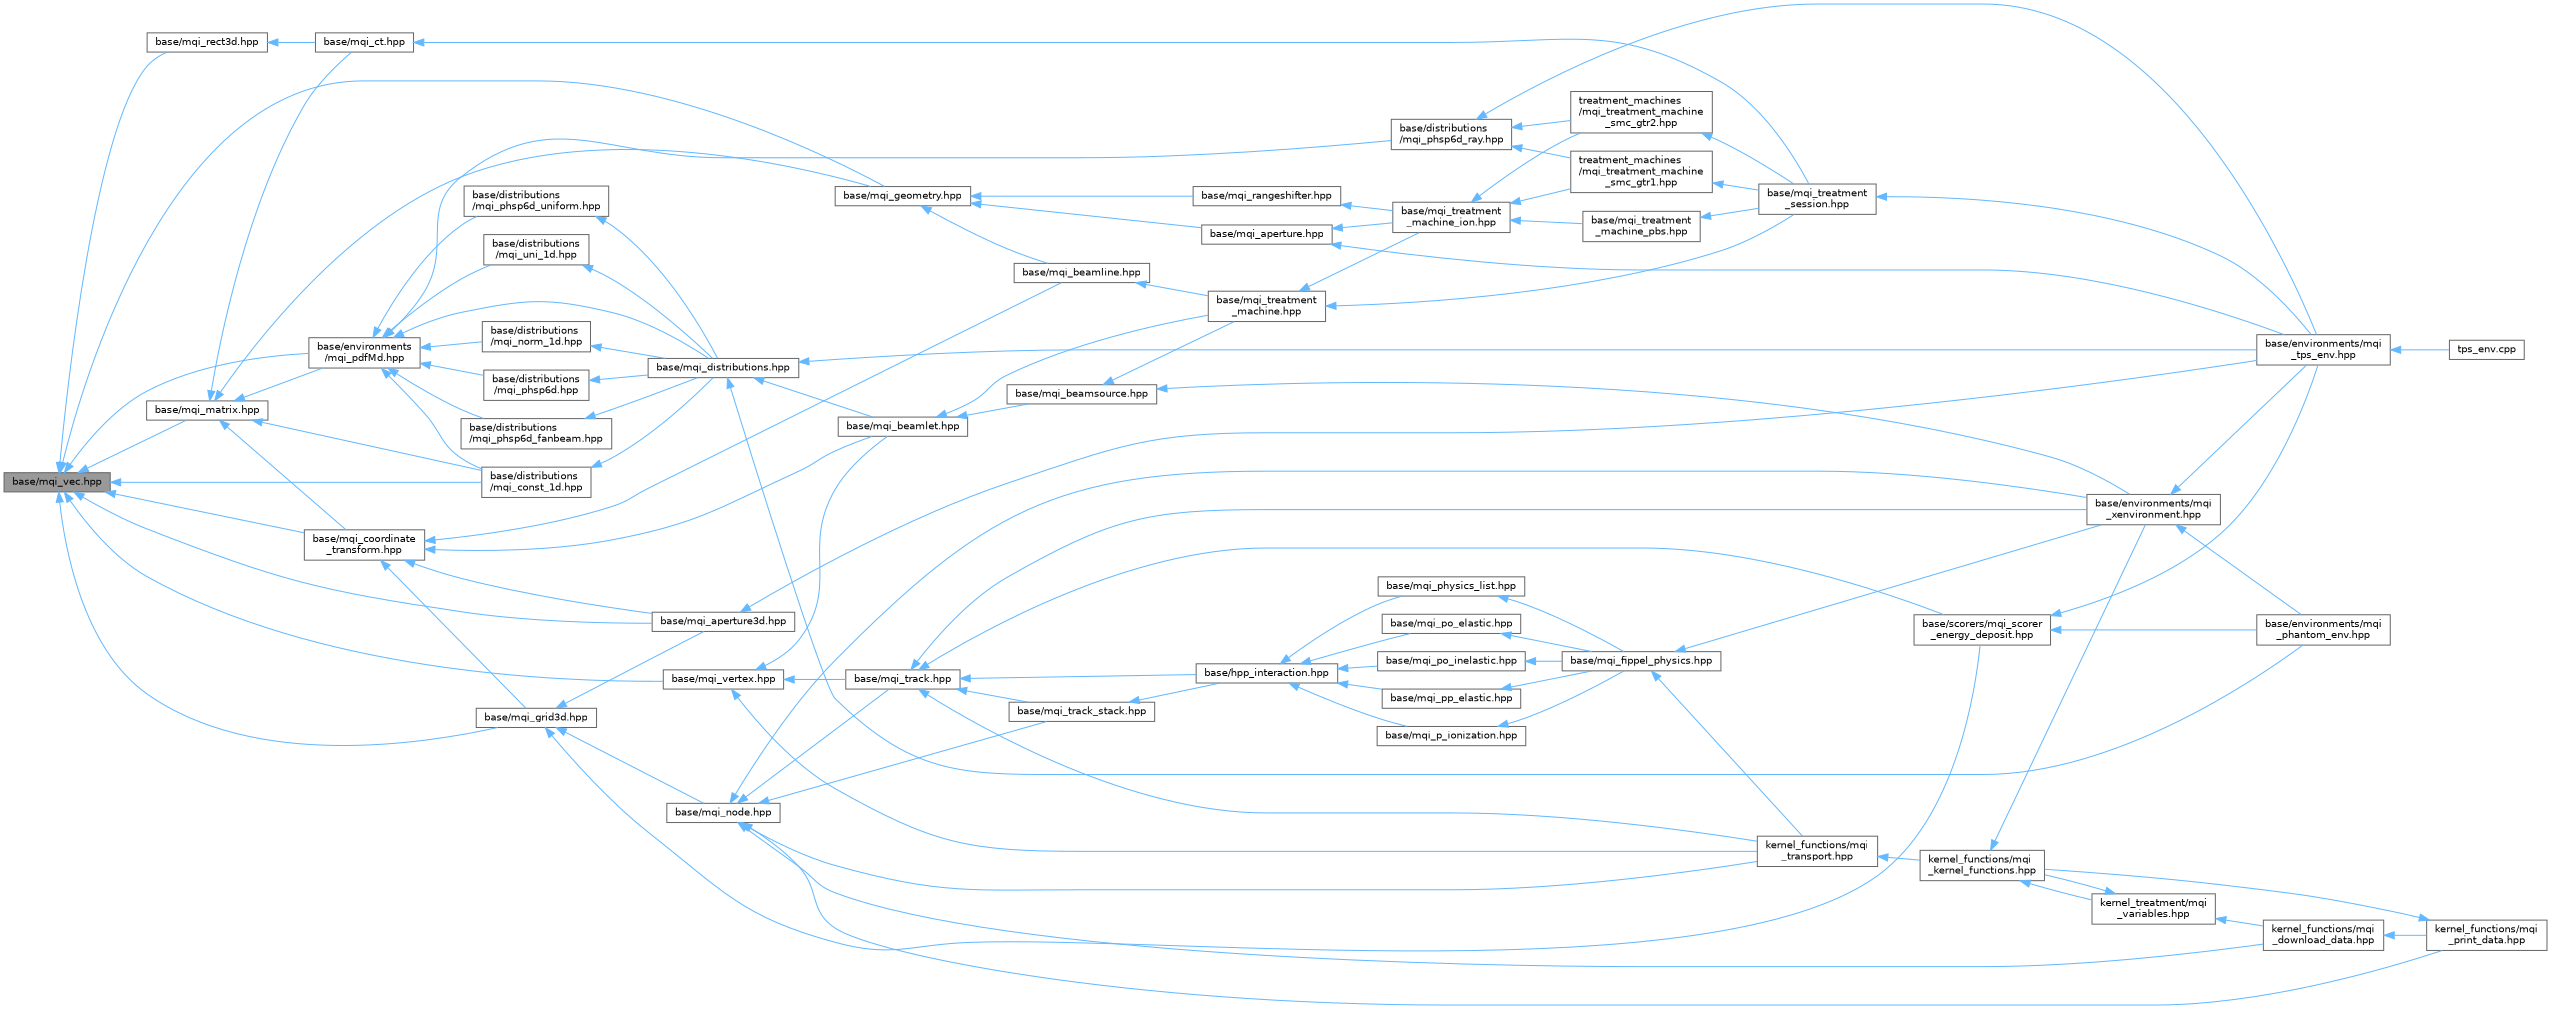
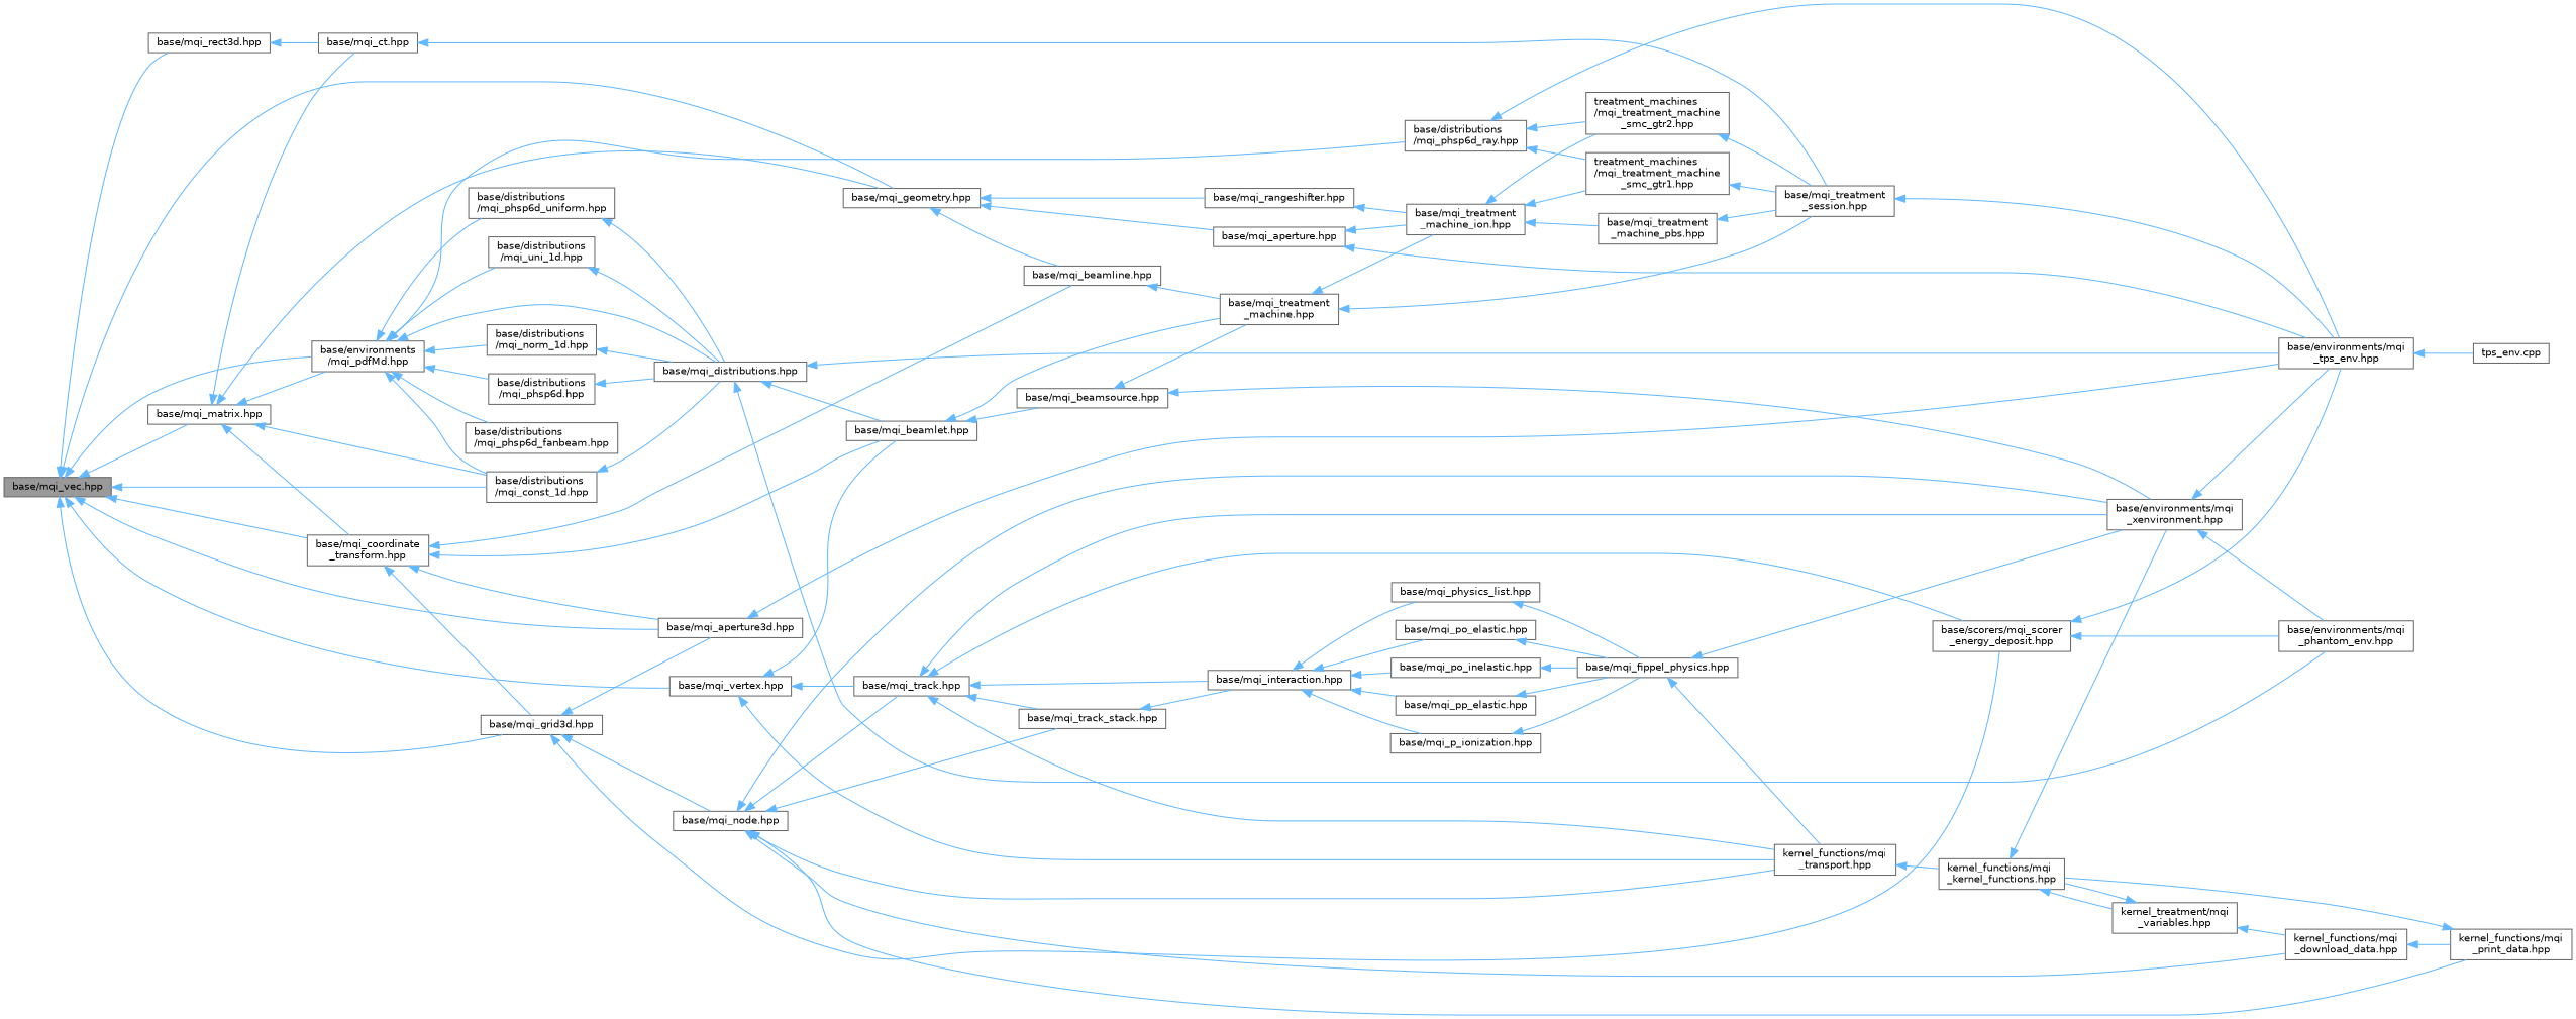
  digraph {
    rankdir=LR
    node [color=grey40 fillcolor=white fontname=Helvetica fontsize=10 shape=box style=filled]
    edge [color=steelblue1 dir=back fontname=Helvetica fontsize=10 labelfontname=Helvetica labelfontsize=10 style=solid]
    n1 [color=gray40 fillcolor=grey60 fontcolor=black height=0.2 label="base/mqi_vec.hpp" width=0.4]
    n2 [height=0.2 label="base/distributions\l/mqi_const_1d.hpp" width=0.4]
    n3 [height=0.2 label="base/environments\l/mqi_pdfMd.hpp" width=0.4]
    n4 [height=0.2 label="base/mqi_aperture3d.hpp" width=0.4]
    n5 [height=0.2 label="base/mqi_coordinate\l_transform.hpp" width=0.4]
    n6 [height=0.2 label="base/mqi_grid3d.hpp" width=0.4]
    n7 [height=0.2 label="base/mqi_geometry.hpp" width=0.4]
    n8 [height=0.2 label="base/mqi_matrix.hpp" width=0.4]
    n9 [height=0.2 label="base/mqi_rect3d.hpp" width=0.4]
    n10 [height=0.2 label="base/mqi_vertex.hpp" width=0.4]
    n11 [height=0.2 label="base/mqi_distributions.hpp" width=0.4]
    n12 [height=0.2 label="base/distributions\l/mqi_norm_1d.hpp" width=0.4]
    n13 [height=0.2 label="base/distributions\l/mqi_phsp6d.hpp" width=0.4]
    n14 [height=0.2 label="base/distributions\l/mqi_phsp6d_fanbeam.hpp" width=0.4]
    n15 [height=0.2 label="base/distributions\l/mqi_phsp6d_ray.hpp" width=0.4]
    n16 [height=0.2 label="base/distributions\l/mqi_phsp6d_uniform.hpp" width=0.4]
    n17 [height=0.2 label="base/distributions\l/mqi_uni_1d.hpp" width=0.4]
    n18 [height=0.2 label="base/environments/mqi\l_tps_env.hpp" width=0.4]
    n19 [height=0.2 label="base/mqi_beamlet.hpp" width=0.4]
    n20 [height=0.2 label="base/mqi_beamline.hpp" width=0.4]
    n21 [height=0.2 label="base/mqi_node.hpp" width=0.4]
    n22 [height=0.2 label="base/scorers/mqi_scorer\l_energy_deposit.hpp" width=0.4]
    n23 [height=0.2 label="base/mqi_aperture.hpp" width=0.4]
    n24 [height=0.2 label="base/mqi_rangeshifter.hpp" width=0.4]
    n25 [height=0.2 label="base/mqi_ct.hpp" width=0.4]
    n26 [height=0.2 label="base/mqi_track.hpp" width=0.4]
    n27 [height=0.2 label="kernel_functions/mqi\l_transport.hpp" width=0.4]
    n28 [height=0.2 label="base/environments/mqi\l_phantom_env.hpp" width=0.4]
    n29 [height=0.2 label="tps_env.cpp" width=0.4]
    n30 [height=0.2 label="base/mqi_beamsource.hpp" width=0.4]
    n31 [height=0.2 label="base/mqi_treatment\l_machine.hpp" width=0.4]
    n32 [height=0.2 label="base/environments/mqi\l_xenvironment.hpp" width=0.4]
    n33 [height=0.2 label="base/mqi_treatment\l_machine_ion.hpp" width=0.4]
    n34 [height=0.2 label="base/mqi_treatment\l_session.hpp" width=0.4]
    n35 [height=0.2 label="base/mqi_treatment\l_machine_pbs.hpp" width=0.4]
    n36 [height=0.2 label="treatment_machines\l/mqi_treatment_machine\l_smc_gtr1.hpp" width=0.4]
    n37 [height=0.2 label="treatment_machines\l/mqi_treatment_machine\l_smc_gtr2.hpp" width=0.4]
    n38 [height=0.2 label="kernel_functions/mqi\l_download_data.hpp" width=0.4]
    n39 [height=0.2 label="base/mqi_track_stack.hpp" width=0.4]
    n40 [height=0.2 label="kernel_functions/mqi\l_print_data.hpp" width=0.4]
-   n41 [height=0.2 label="base/hpp_interaction.hpp" width=0.4]
+   n41 [height=0.2 label="base/mqi_interaction.hpp" width=0.4]
    n42 [height=0.2 label="kernel_functions/mqi\l_kernel_functions.hpp" width=0.4]
    n43 [height=0.2 label="base/mqi_p_ionization.hpp" width=0.4]
    n44 [height=0.2 label="base/mqi_physics_list.hpp" width=0.4]
    n45 [height=0.2 label="base/mqi_po_elastic.hpp" width=0.4]
    n46 [height=0.2 label="base/mqi_po_inelastic.hpp" width=0.4]
    n47 [height=0.2 label="base/mqi_pp_elastic.hpp" width=0.4]
    n48 [height=0.2 label="base/mqi_fippel_physics.hpp" width=0.4]
    n49 [height=0.2 label="kernel_treatment/mqi\l_variables.hpp" width=0.4]
    n1 -> n2
    n1 -> n3
    n1 -> n4
    n1 -> n5
    n1 -> n6
    n1 -> n7
    n1 -> n8
    n1 -> n9
    n1 -> n10
    n2 -> n11
    n3 -> n2
    n3 -> n11
    n3 -> n12
    n3 -> n13
    n3 -> n14
    n3 -> n15
    n3 -> n16
    n3 -> n17
    n4 -> n18
    n5 -> n4
    n5 -> n6
    n5 -> n19
    n5 -> n20
    n6 -> n4
    n6 -> n21
    n6 -> n22
    n7 -> n20
    n7 -> n23
    n7 -> n24
    n8 -> n2
    n8 -> n3
    n8 -> n5
    n8 -> n7
    n8 -> n25
    n9 -> n25
    n10 -> n19
    n10 -> n26
    n10 -> n27
    n11 -> n18
    n11 -> n19
    n11 -> n28
    n12 -> n11
    n13 -> n11
-   n14 -> n11
    n15 -> n18
    n15 -> n36
    n15 -> n37
    n16 -> n11
    n17 -> n11
    n18 -> n29
    n19 -> n30
    n19 -> n31
    n20 -> n31
    n21 -> n26
    n21 -> n27
    n21 -> n32
    n21 -> n38
    n21 -> n39
    n21 -> n40
    n22 -> n18
    n22 -> n28
    n23 -> n18
    n23 -> n33
    n24 -> n33
    n25 -> n34
    n26 -> n22
    n26 -> n27
    n26 -> n32
    n26 -> n39
    n26 -> n41
    n27 -> n42
    n30 -> n31
    n30 -> n32
    n31 -> n33
    n31 -> n34
    n32 -> n18
    n32 -> n28
    n33 -> n35
    n33 -> n36
    n33 -> n37
    n34 -> n18
    n35 -> n34
    n36 -> n34
    n37 -> n34
    n38 -> n40
    n39 -> n41
    n40 -> n42
    n41 -> n43
    n41 -> n44
    n41 -> n45
    n41 -> n46
    n41 -> n47
    n42 -> n32
    n42 -> n49
    n43 -> n48
    n44 -> n48
    n45 -> n48
    n46 -> n48
    n47 -> n48
    n48 -> n27
    n48 -> n32
    n49 -> n38
    n49 -> n42
  }
